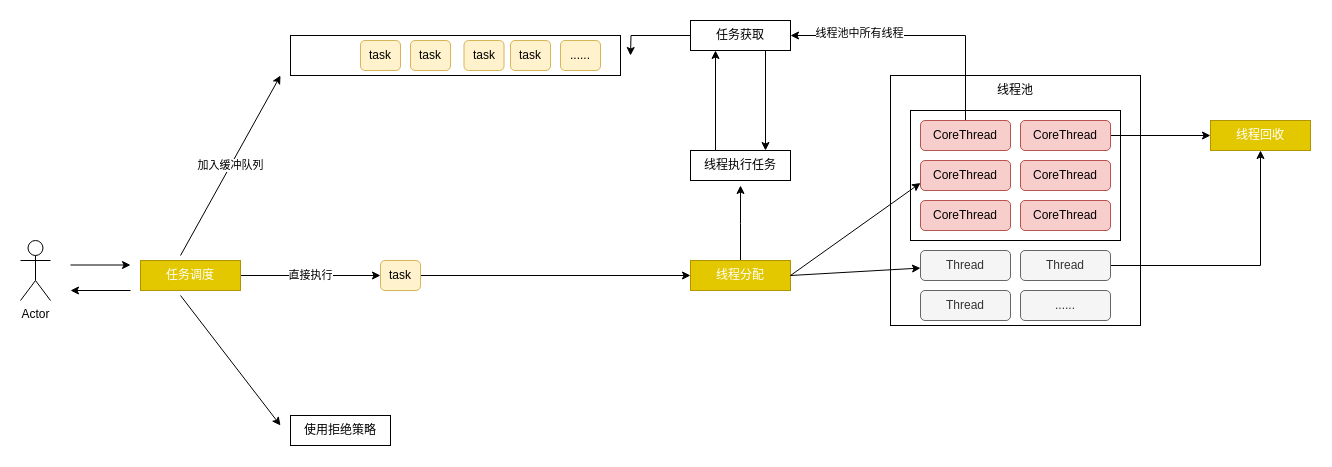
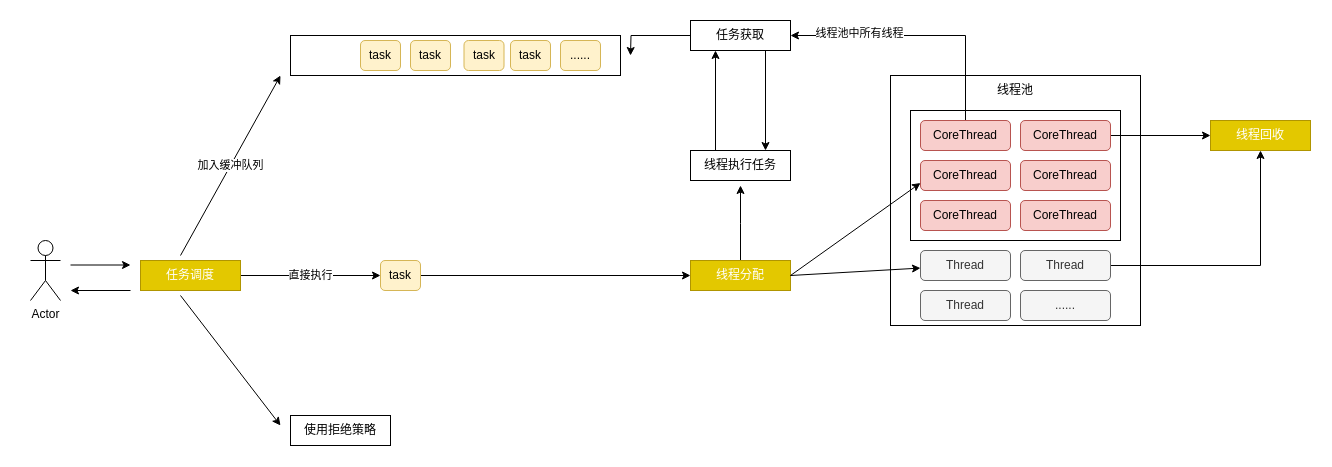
  <mxCell id="0" />
  <mxCell id="1" parent="0" />
  <mxCell id="2" value="" style="rounded=0;whiteSpace=wrap;html=1;" vertex="1" parent="1"><mxGeometry x="290" y="35" width="330" height="40" as="geometry" /></mxCell>
  <mxCell id="3" value="task" style="rounded=1;whiteSpace=wrap;html=1;fillColor=#fff2cc;strokeColor=#d6b656;" vertex="1" parent="1"><mxGeometry x="360" y="40" width="40" height="30" as="geometry" /></mxCell>
  <mxCell id="4" value="task" style="rounded=1;whiteSpace=wrap;html=1;fillColor=#fff2cc;strokeColor=#d6b656;" vertex="1" parent="1"><mxGeometry x="410" y="40" width="40" height="30" as="geometry" /></mxCell>
  <mxCell id="5" value="task" style="rounded=1;whiteSpace=wrap;html=1;fillColor=#fff2cc;strokeColor=#d6b656;" vertex="1" parent="1"><mxGeometry x="463.5" y="40" width="40" height="30" as="geometry" /></mxCell>
  <mxCell id="6" value="task" style="rounded=1;whiteSpace=wrap;html=1;fillColor=#fff2cc;strokeColor=#d6b656;" vertex="1" parent="1"><mxGeometry x="510" y="40" width="40" height="30" as="geometry" /></mxCell>
  <mxCell id="7" value="......" style="rounded=1;whiteSpace=wrap;html=1;fillColor=#fff2cc;strokeColor=#d6b656;" vertex="1" parent="1"><mxGeometry x="560" y="40" width="40" height="30" as="geometry" /></mxCell>
  <mxCell id="8" value="" style="whiteSpace=wrap;html=1;aspect=fixed;" vertex="1" parent="1"><mxGeometry x="890" y="75" width="250" height="250" as="geometry" /></mxCell>
  <mxCell id="9" value="线程池" style="text;html=1;strokeColor=none;fillColor=none;align=center;verticalAlign=middle;whiteSpace=wrap;rounded=0;" vertex="1" parent="1"><mxGeometry x="995" y="80" width="40" height="20" as="geometry" /></mxCell>
  <mxCell id="10" value="" style="rounded=0;whiteSpace=wrap;html=1;" vertex="1" parent="1"><mxGeometry x="910" y="110" width="210" height="130" as="geometry" /></mxCell>
  <mxCell id="11" style="edgeStyle=orthogonalEdgeStyle;rounded=0;orthogonalLoop=1;jettySize=auto;html=1;exitX=0.5;exitY=0;exitDx=0;exitDy=0;entryX=1;entryY=0.5;entryDx=0;entryDy=0;" edge="1" parent="1" source="13" target="37"><mxGeometry relative="1" as="geometry" /></mxCell>
  <mxCell id="12" value="线程池中所有线程" style="edgeLabel;html=1;align=center;verticalAlign=middle;resizable=0;points=[];" vertex="1" connectable="0" parent="11"><mxGeometry x="0.475" y="-3" relative="1" as="geometry"><mxPoint as="offset" /></mxGeometry></mxCell>
  <mxCell id="13" value="CoreThread" style="rounded=1;whiteSpace=wrap;html=1;fillColor=#f8cecc;strokeColor=#b85450;" vertex="1" parent="1"><mxGeometry x="920" y="120" width="90" height="30" as="geometry" /></mxCell>
  <mxCell id="14" style="edgeStyle=orthogonalEdgeStyle;rounded=0;orthogonalLoop=1;jettySize=auto;html=1;exitX=1;exitY=0.5;exitDx=0;exitDy=0;entryX=0;entryY=0.5;entryDx=0;entryDy=0;" edge="1" parent="1" source="15" target="44"><mxGeometry relative="1" as="geometry"><mxPoint x="1200" y="135" as="targetPoint" /></mxGeometry></mxCell>
  <mxCell id="15" value="CoreThread" style="rounded=1;whiteSpace=wrap;html=1;fillColor=#f8cecc;strokeColor=#b85450;" vertex="1" parent="1"><mxGeometry x="1020" y="120" width="90" height="30" as="geometry" /></mxCell>
  <mxCell id="16" value="CoreThread" style="rounded=1;whiteSpace=wrap;html=1;fillColor=#f8cecc;strokeColor=#b85450;" vertex="1" parent="1"><mxGeometry x="920" y="160" width="90" height="30" as="geometry" /></mxCell>
  <mxCell id="17" value="CoreThread" style="rounded=1;whiteSpace=wrap;html=1;fillColor=#f8cecc;strokeColor=#b85450;" vertex="1" parent="1"><mxGeometry x="1020" y="160" width="90" height="30" as="geometry" /></mxCell>
  <mxCell id="18" value="CoreThread" style="rounded=1;whiteSpace=wrap;html=1;fillColor=#f8cecc;strokeColor=#b85450;" vertex="1" parent="1"><mxGeometry x="920" y="200" width="90" height="30" as="geometry" /></mxCell>
  <mxCell id="19" value="CoreThread" style="rounded=1;whiteSpace=wrap;html=1;fillColor=#f8cecc;strokeColor=#b85450;" vertex="1" parent="1"><mxGeometry x="1020" y="200" width="90" height="30" as="geometry" /></mxCell>
  <mxCell id="20" value="Thread" style="rounded=1;whiteSpace=wrap;html=1;fillColor=#f5f5f5;strokeColor=#666666;fontColor=#333333;" vertex="1" parent="1"><mxGeometry x="920" y="250" width="90" height="30" as="geometry" /></mxCell>
  <mxCell id="21" style="edgeStyle=orthogonalEdgeStyle;rounded=0;orthogonalLoop=1;jettySize=auto;html=1;exitX=1;exitY=0.5;exitDx=0;exitDy=0;entryX=0.5;entryY=1;entryDx=0;entryDy=0;" edge="1" parent="1" source="22" target="44"><mxGeometry relative="1" as="geometry" /></mxCell>
  <mxCell id="22" value="Thread" style="rounded=1;whiteSpace=wrap;html=1;fillColor=#f5f5f5;strokeColor=#666666;fontColor=#333333;" vertex="1" parent="1"><mxGeometry x="1020" y="250" width="90" height="30" as="geometry" /></mxCell>
  <mxCell id="23" value="Thread" style="rounded=1;whiteSpace=wrap;html=1;fillColor=#f5f5f5;strokeColor=#666666;fontColor=#333333;" vertex="1" parent="1"><mxGeometry x="920" y="290" width="90" height="30" as="geometry" /></mxCell>
  <mxCell id="24" value="......" style="rounded=1;whiteSpace=wrap;html=1;fillColor=#f5f5f5;strokeColor=#666666;fontColor=#333333;" vertex="1" parent="1"><mxGeometry x="1020" y="290" width="90" height="30" as="geometry" /></mxCell>
- <mxCell id="25" value="Actor" style="shape=umlActor;verticalLabelPosition=bottom;verticalAlign=top;html=1;outlineConnect=0;" vertex="1" parent="1"><mxGeometry x="20" y="240" width="30" height="60" as="geometry" /></mxCell>
+ <mxCell id="25" value="Actor" style="shape=umlActor;verticalLabelPosition=bottom;verticalAlign=top;html=1;outlineConnect=0;" vertex="1" parent="1"><mxGeometry x="30" y="240" width="30" height="60" as="geometry" /></mxCell>
  <mxCell id="26" value="直接执行" style="edgeStyle=orthogonalEdgeStyle;rounded=0;orthogonalLoop=1;jettySize=auto;html=1;exitX=1;exitY=0.5;exitDx=0;exitDy=0;entryX=0;entryY=0.5;entryDx=0;entryDy=0;" edge="1" parent="1" source="27" target="32"><mxGeometry relative="1" as="geometry"><mxPoint x="360" y="275" as="targetPoint" /></mxGeometry></mxCell>
  <mxCell id="27" value="任务调度" style="rounded=0;whiteSpace=wrap;html=1;fillColor=#e3c800;strokeColor=#B09500;fontColor=#ffffff;" vertex="1" parent="1"><mxGeometry x="140" y="260" width="100" height="30" as="geometry" /></mxCell>
  <mxCell id="28" value="加入缓冲队列" style="endArrow=classic;html=1;" edge="1" parent="1"><mxGeometry width="50" height="50" relative="1" as="geometry"><mxPoint x="180" y="255" as="sourcePoint" /><mxPoint x="280" y="75" as="targetPoint" /></mxGeometry></mxCell>
  <mxCell id="29" value="使用拒绝策略" style="rounded=0;whiteSpace=wrap;html=1;" vertex="1" parent="1"><mxGeometry x="290" y="415" width="100" height="30" as="geometry" /></mxCell>
  <mxCell id="30" value="" style="endArrow=classic;html=1;" edge="1" parent="1"><mxGeometry width="50" height="50" relative="1" as="geometry"><mxPoint x="180" y="295" as="sourcePoint" /><mxPoint x="280" y="425" as="targetPoint" /></mxGeometry></mxCell>
  <mxCell id="31" style="edgeStyle=orthogonalEdgeStyle;rounded=0;orthogonalLoop=1;jettySize=auto;html=1;exitX=1;exitY=0.5;exitDx=0;exitDy=0;entryX=0;entryY=0.5;entryDx=0;entryDy=0;" edge="1" parent="1" source="32" target="34"><mxGeometry relative="1" as="geometry"><mxPoint x="670" y="275" as="targetPoint" /><Array as="points" /></mxGeometry></mxCell>
  <mxCell id="32" value="task" style="rounded=1;whiteSpace=wrap;html=1;fillColor=#fff2cc;strokeColor=#d6b656;" vertex="1" parent="1"><mxGeometry x="380" y="260" width="40" height="30" as="geometry" /></mxCell>
  <mxCell id="33" style="edgeStyle=orthogonalEdgeStyle;rounded=0;orthogonalLoop=1;jettySize=auto;html=1;exitX=0.5;exitY=0;exitDx=0;exitDy=0;" edge="1" parent="1" source="34"><mxGeometry relative="1" as="geometry"><mxPoint x="740" y="185" as="targetPoint" /></mxGeometry></mxCell>
  <mxCell id="34" value="线程分配" style="rounded=0;whiteSpace=wrap;html=1;fillColor=#e3c800;strokeColor=#B09500;fontColor=#ffffff;" vertex="1" parent="1"><mxGeometry x="690" y="260" width="100" height="30" as="geometry" /></mxCell>
  <mxCell id="35" style="edgeStyle=orthogonalEdgeStyle;rounded=0;orthogonalLoop=1;jettySize=auto;html=1;exitX=0;exitY=0.5;exitDx=0;exitDy=0;" edge="1" parent="1" source="37"><mxGeometry relative="1" as="geometry"><mxPoint x="630" y="55" as="targetPoint" /></mxGeometry></mxCell>
  <mxCell id="36" style="edgeStyle=orthogonalEdgeStyle;rounded=0;orthogonalLoop=1;jettySize=auto;html=1;exitX=0.75;exitY=1;exitDx=0;exitDy=0;entryX=0.75;entryY=0;entryDx=0;entryDy=0;" edge="1" parent="1" source="37" target="39"><mxGeometry relative="1" as="geometry" /></mxCell>
  <mxCell id="37" value="任务获取" style="rounded=0;whiteSpace=wrap;html=1;" vertex="1" parent="1"><mxGeometry x="690" y="20" width="100" height="30" as="geometry" /></mxCell>
  <mxCell id="38" style="edgeStyle=orthogonalEdgeStyle;rounded=0;orthogonalLoop=1;jettySize=auto;html=1;exitX=0.25;exitY=0;exitDx=0;exitDy=0;entryX=0.25;entryY=1;entryDx=0;entryDy=0;" edge="1" parent="1" source="39" target="37"><mxGeometry relative="1" as="geometry" /></mxCell>
  <mxCell id="39" value="线程执行任务" style="rounded=0;whiteSpace=wrap;html=1;" vertex="1" parent="1"><mxGeometry x="690" y="150" width="100" height="30" as="geometry" /></mxCell>
  <mxCell id="40" value="" style="endArrow=classic;html=1;entryX=0;entryY=0.75;entryDx=0;entryDy=0;" edge="1" parent="1" target="16"><mxGeometry width="50" height="50" relative="1" as="geometry"><mxPoint x="790" y="275" as="sourcePoint" /><mxPoint x="840" y="225" as="targetPoint" /></mxGeometry></mxCell>
  <mxCell id="41" value="" style="endArrow=classic;html=1;" edge="1" parent="1" target="20"><mxGeometry width="50" height="50" relative="1" as="geometry"><mxPoint x="790" y="275" as="sourcePoint" /><mxPoint x="840" y="225" as="targetPoint" /></mxGeometry></mxCell>
  <mxCell id="42" value="" style="endArrow=classic;html=1;" edge="1" parent="1"><mxGeometry width="50" height="50" relative="1" as="geometry"><mxPoint x="70" y="264.5" as="sourcePoint" /><mxPoint x="130" y="264.5" as="targetPoint" /></mxGeometry></mxCell>
  <mxCell id="43" value="" style="endArrow=classic;html=1;" edge="1" parent="1"><mxGeometry width="50" height="50" relative="1" as="geometry"><mxPoint x="130" y="290" as="sourcePoint" /><mxPoint x="70" y="290" as="targetPoint" /></mxGeometry></mxCell>
  <mxCell id="44" value="线程回收" style="rounded=0;whiteSpace=wrap;html=1;fillColor=#e3c800;strokeColor=#B09500;fontColor=#ffffff;" vertex="1" parent="1"><mxGeometry x="1210" y="120" width="100" height="30" as="geometry" /></mxCell>
